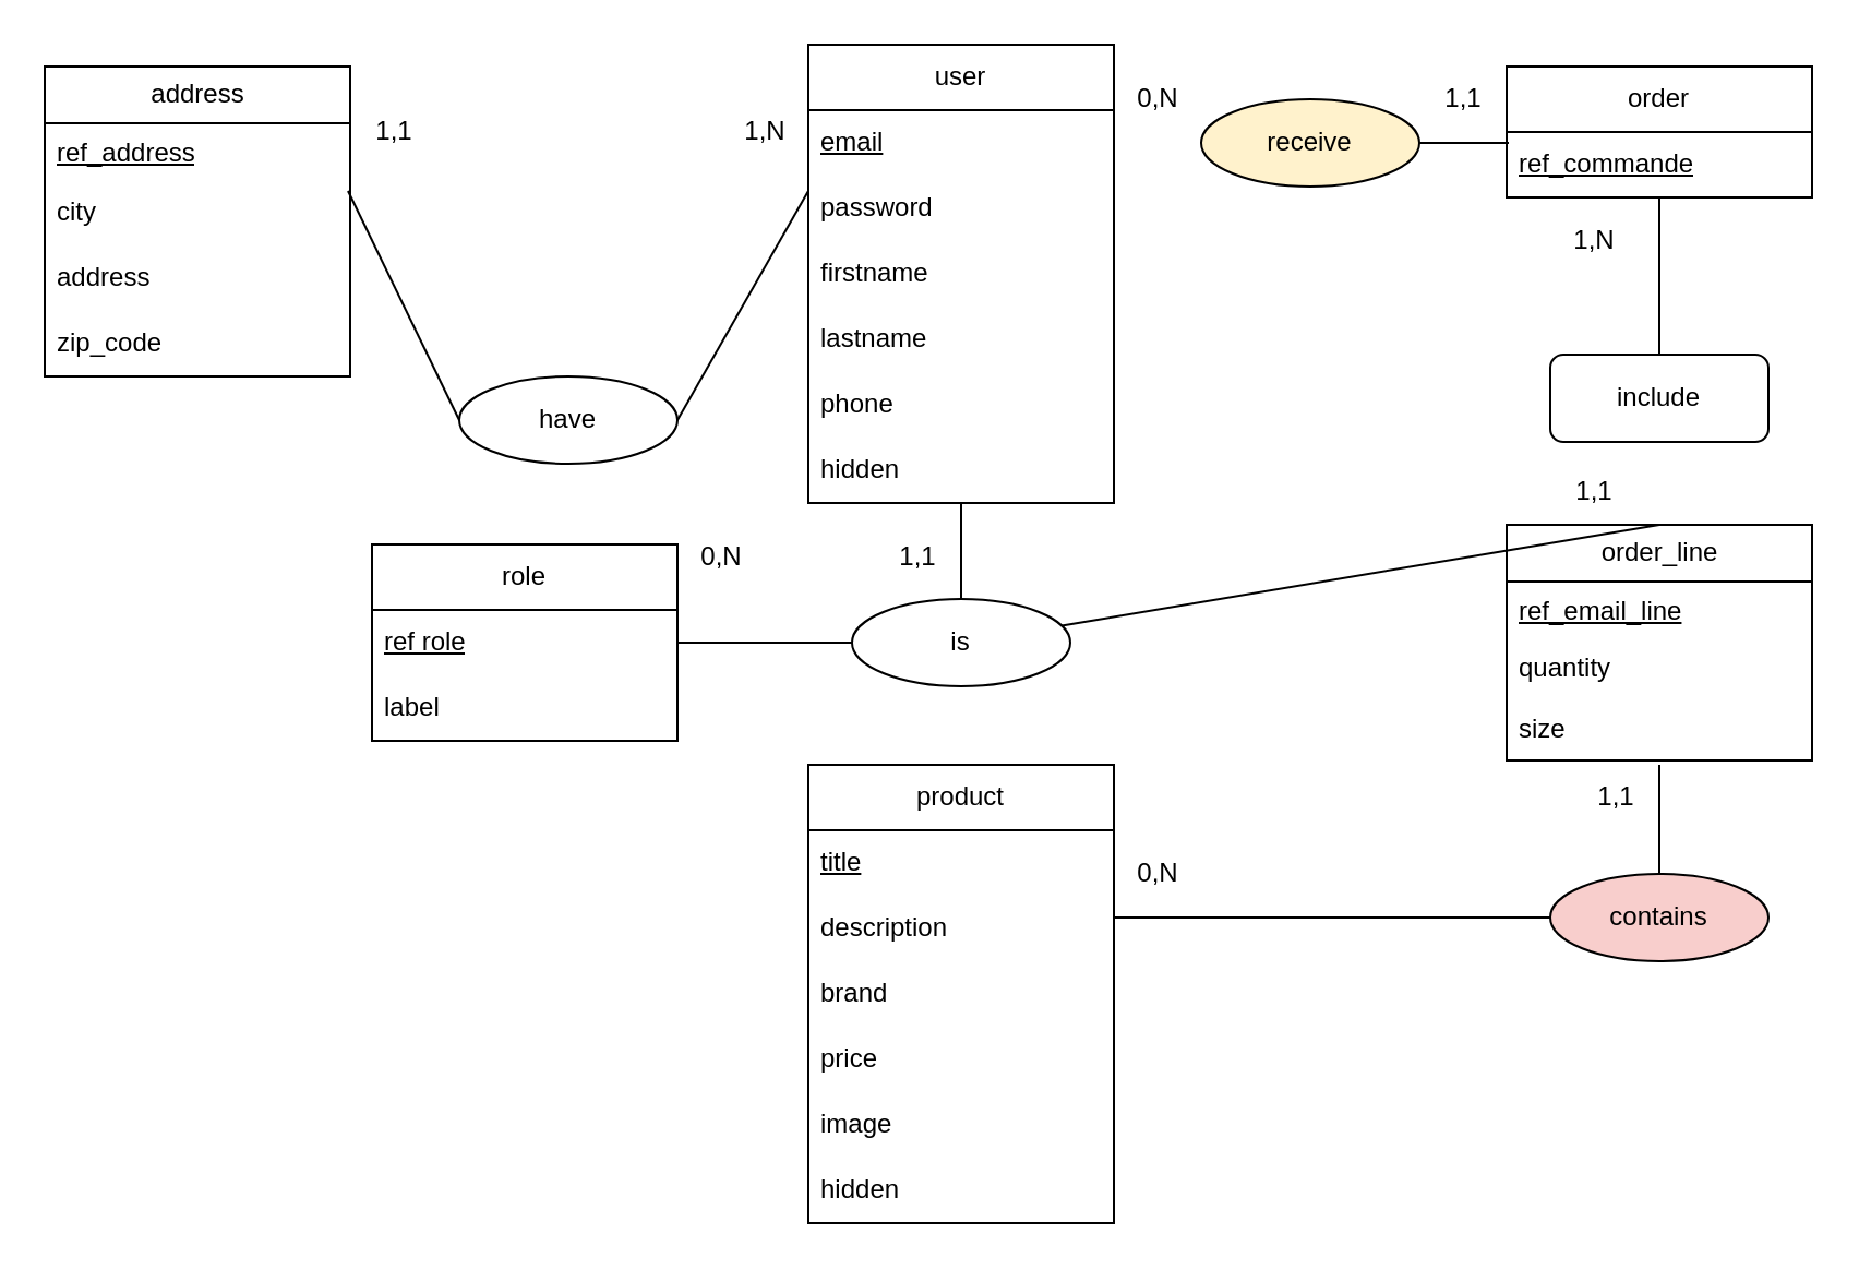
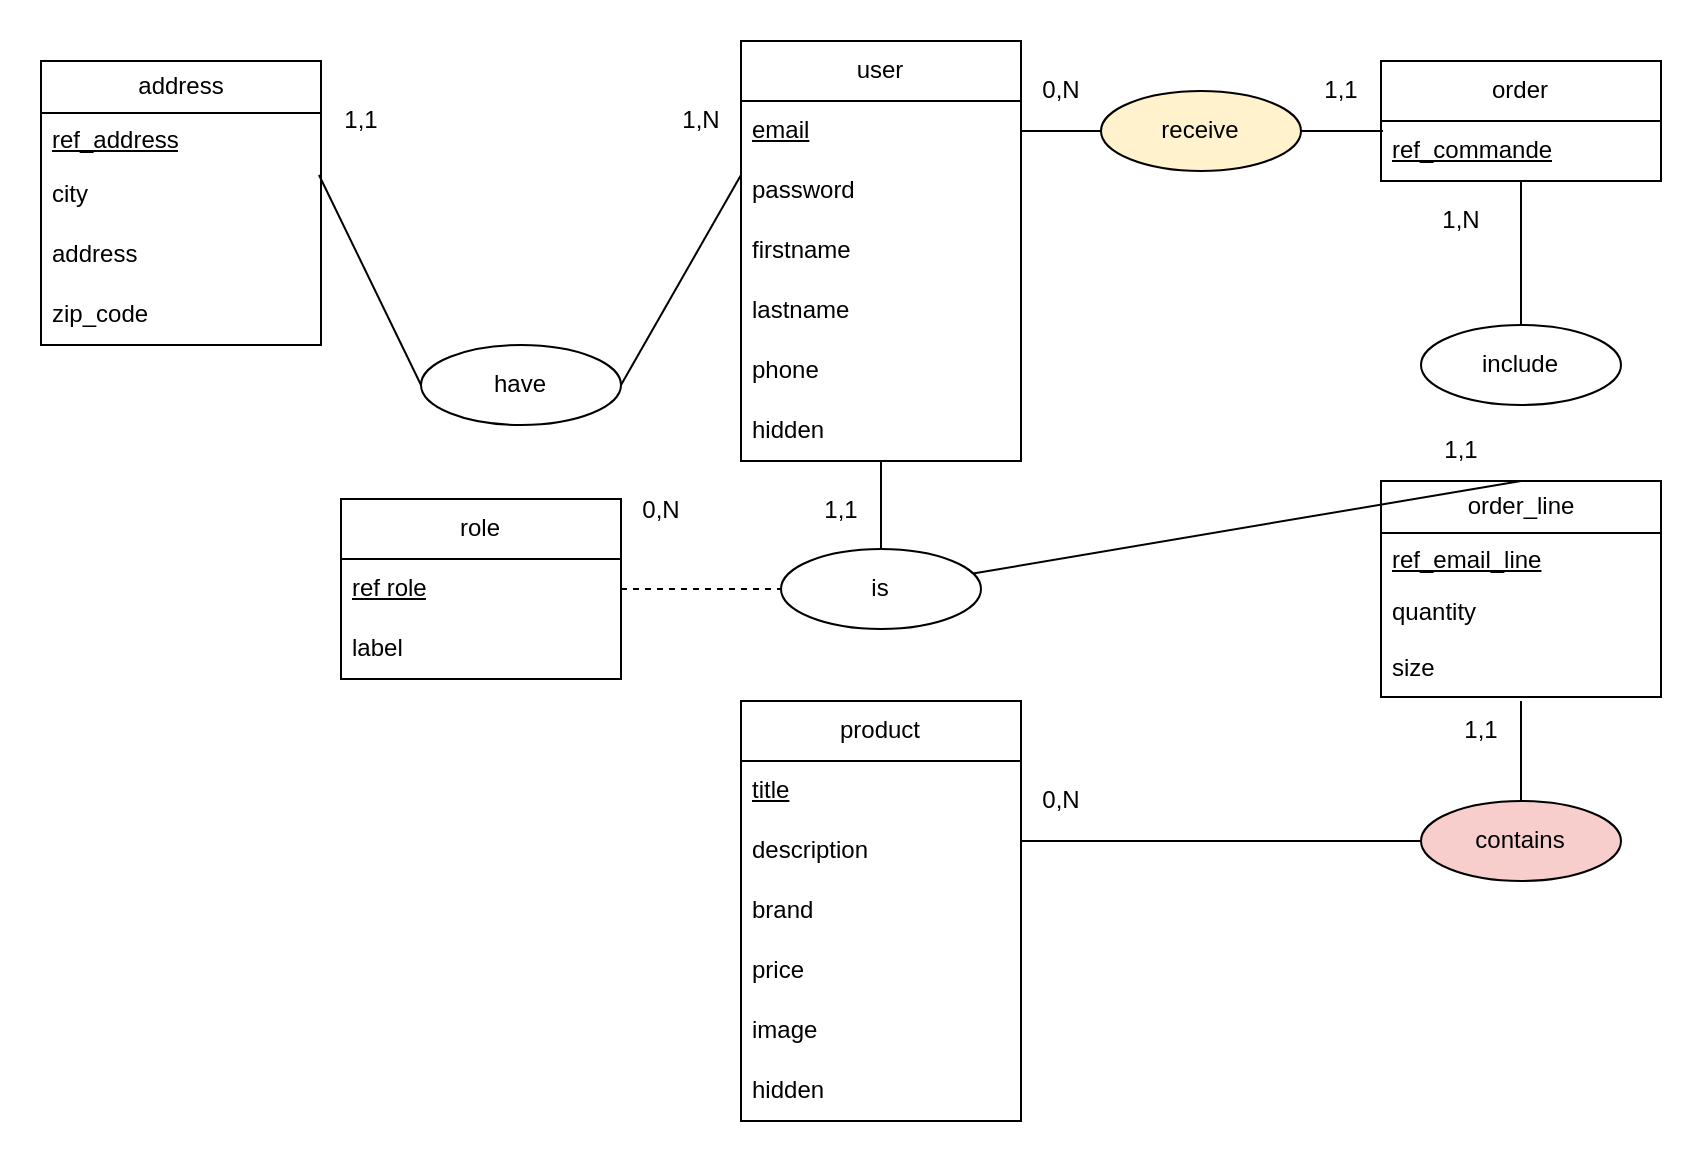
  <mxCell id="0" />
  <mxCell id="1" parent="0" />
  <mxCell id="2" value="user" style="swimlane;fontStyle=0;childLayout=stackLayout;horizontal=1;startSize=30;horizontalStack=0;resizeParent=1;resizeParentMax=0;resizeLast=0;collapsible=1;marginBottom=0;whiteSpace=wrap;html=1;" vertex="1" parent="1"><mxGeometry x="370" y="20" width="140" height="210" as="geometry" /></mxCell>
  <mxCell id="3" value="&lt;u&gt;email&lt;/u&gt;" style="text;strokeColor=none;fillColor=none;align=left;verticalAlign=middle;spacingLeft=4;spacingRight=4;overflow=hidden;points=[[0,0.5],[1,0.5]];portConstraint=eastwest;rotatable=0;whiteSpace=wrap;html=1;" vertex="1" parent="2"><mxGeometry y="30" width="140" height="30" as="geometry" /></mxCell>
  <mxCell id="4" value="password" style="text;strokeColor=none;fillColor=none;align=left;verticalAlign=middle;spacingLeft=4;spacingRight=4;overflow=hidden;points=[[0,0.5],[1,0.5]];portConstraint=eastwest;rotatable=0;whiteSpace=wrap;html=1;" vertex="1" parent="2"><mxGeometry y="60" width="140" height="30" as="geometry" /></mxCell>
  <mxCell id="5" value="firstname" style="text;strokeColor=none;fillColor=none;align=left;verticalAlign=middle;spacingLeft=4;spacingRight=4;overflow=hidden;points=[[0,0.5],[1,0.5]];portConstraint=eastwest;rotatable=0;whiteSpace=wrap;html=1;" vertex="1" parent="2"><mxGeometry y="90" width="140" height="30" as="geometry" /></mxCell>
  <mxCell id="6" value="lastname" style="text;strokeColor=none;fillColor=none;align=left;verticalAlign=middle;spacingLeft=4;spacingRight=4;overflow=hidden;points=[[0,0.5],[1,0.5]];portConstraint=eastwest;rotatable=0;whiteSpace=wrap;html=1;" vertex="1" parent="2"><mxGeometry y="120" width="140" height="30" as="geometry" /></mxCell>
  <mxCell id="7" value="phone" style="text;strokeColor=none;fillColor=none;align=left;verticalAlign=middle;spacingLeft=4;spacingRight=4;overflow=hidden;points=[[0,0.5],[1,0.5]];portConstraint=eastwest;rotatable=0;whiteSpace=wrap;html=1;" vertex="1" parent="2"><mxGeometry y="150" width="140" height="30" as="geometry" /></mxCell>
  <mxCell id="8" value="hidden" style="text;strokeColor=none;fillColor=none;align=left;verticalAlign=middle;spacingLeft=4;spacingRight=4;overflow=hidden;points=[[0,0.5],[1,0.5]];portConstraint=eastwest;rotatable=0;whiteSpace=wrap;html=1;" vertex="1" parent="2"><mxGeometry y="180" width="140" height="30" as="geometry" /></mxCell>
  <mxCell id="9" value="order" style="swimlane;fontStyle=0;childLayout=stackLayout;horizontal=1;startSize=30;horizontalStack=0;resizeParent=1;resizeParentMax=0;resizeLast=0;collapsible=1;marginBottom=0;whiteSpace=wrap;html=1;" vertex="1" parent="1"><mxGeometry x="690" y="30" width="140" height="60" as="geometry" /></mxCell>
  <mxCell id="10" value="&lt;u&gt;ref_commande&lt;/u&gt;" style="text;strokeColor=none;fillColor=none;align=left;verticalAlign=middle;spacingLeft=4;spacingRight=4;overflow=hidden;points=[[0,0.5],[1,0.5]];portConstraint=eastwest;rotatable=0;whiteSpace=wrap;html=1;" vertex="1" parent="9"><mxGeometry y="30" width="140" height="30" as="geometry" /></mxCell>
  <mxCell id="11" value="product&lt;br&gt;" style="swimlane;fontStyle=0;childLayout=stackLayout;horizontal=1;startSize=30;horizontalStack=0;resizeParent=1;resizeParentMax=0;resizeLast=0;collapsible=1;marginBottom=0;whiteSpace=wrap;html=1;" vertex="1" parent="1"><mxGeometry x="370" y="350" width="140" height="210" as="geometry" /></mxCell>
  <mxCell id="12" value="&lt;u&gt;title&lt;/u&gt;" style="text;strokeColor=none;fillColor=none;align=left;verticalAlign=middle;spacingLeft=4;spacingRight=4;overflow=hidden;points=[[0,0.5],[1,0.5]];portConstraint=eastwest;rotatable=0;whiteSpace=wrap;html=1;" vertex="1" parent="11"><mxGeometry y="30" width="140" height="30" as="geometry" /></mxCell>
  <mxCell id="13" value="description" style="text;strokeColor=none;fillColor=none;align=left;verticalAlign=middle;spacingLeft=4;spacingRight=4;overflow=hidden;points=[[0,0.5],[1,0.5]];portConstraint=eastwest;rotatable=0;whiteSpace=wrap;html=1;" vertex="1" parent="11"><mxGeometry y="60" width="140" height="30" as="geometry" /></mxCell>
  <mxCell id="14" value="brand" style="text;strokeColor=none;fillColor=none;align=left;verticalAlign=middle;spacingLeft=4;spacingRight=4;overflow=hidden;points=[[0,0.5],[1,0.5]];portConstraint=eastwest;rotatable=0;whiteSpace=wrap;html=1;" vertex="1" parent="11"><mxGeometry y="90" width="140" height="30" as="geometry" /></mxCell>
  <mxCell id="15" value="price" style="text;strokeColor=none;fillColor=none;align=left;verticalAlign=middle;spacingLeft=4;spacingRight=4;overflow=hidden;points=[[0,0.5],[1,0.5]];portConstraint=eastwest;rotatable=0;whiteSpace=wrap;html=1;" vertex="1" parent="11"><mxGeometry y="120" width="140" height="30" as="geometry" /></mxCell>
  <mxCell id="16" value="image" style="text;strokeColor=none;fillColor=none;align=left;verticalAlign=middle;spacingLeft=4;spacingRight=4;overflow=hidden;points=[[0,0.5],[1,0.5]];portConstraint=eastwest;rotatable=0;whiteSpace=wrap;html=1;" vertex="1" parent="11"><mxGeometry y="150" width="140" height="30" as="geometry" /></mxCell>
  <mxCell id="17" value="hidden" style="text;strokeColor=none;fillColor=none;align=left;verticalAlign=middle;spacingLeft=4;spacingRight=4;overflow=hidden;points=[[0,0.5],[1,0.5]];portConstraint=eastwest;rotatable=0;whiteSpace=wrap;html=1;" vertex="1" parent="11"><mxGeometry y="180" width="140" height="30" as="geometry" /></mxCell>
  <mxCell id="18" value="role" style="swimlane;fontStyle=0;childLayout=stackLayout;horizontal=1;startSize=30;horizontalStack=0;resizeParent=1;resizeParentMax=0;resizeLast=0;collapsible=1;marginBottom=0;whiteSpace=wrap;html=1;" vertex="1" parent="1"><mxGeometry x="170" y="249" width="140" height="90" as="geometry" /></mxCell>
  <mxCell id="19" value="&lt;u&gt;ref role&lt;/u&gt;" style="text;strokeColor=none;fillColor=none;align=left;verticalAlign=middle;spacingLeft=4;spacingRight=4;overflow=hidden;points=[[0,0.5],[1,0.5]];portConstraint=eastwest;rotatable=0;whiteSpace=wrap;html=1;" vertex="1" parent="18"><mxGeometry y="30" width="140" height="30" as="geometry" /></mxCell>
  <mxCell id="20" value="label" style="text;strokeColor=none;fillColor=none;align=left;verticalAlign=middle;spacingLeft=4;spacingRight=4;overflow=hidden;points=[[0,0.5],[1,0.5]];portConstraint=eastwest;rotatable=0;whiteSpace=wrap;html=1;" vertex="1" parent="18"><mxGeometry y="60" width="140" height="30" as="geometry" /></mxCell>
- <mxCell id="21" value="include" style="whiteSpace=wrap;html=1;align=center;newEdgeStyle={&quot;edgeStyle&quot;:&quot;entityRelationEdgeStyle&quot;,&quot;startArrow&quot;:&quot;none&quot;,&quot;endArrow&quot;:&quot;none&quot;,&quot;segment&quot;:10,&quot;curved&quot;:1,&quot;sourcePerimeterSpacing&quot;:0,&quot;targetPerimeterSpacing&quot;:0};treeFolding=1;treeMoving=1;rounded=1;" vertex="1" parent="1"><mxGeometry x="710" y="162" width="100" height="40" as="geometry" /></mxCell>
+ <mxCell id="21" value="include" style="ellipse;whiteSpace=wrap;html=1;align=center;newEdgeStyle={&quot;edgeStyle&quot;:&quot;entityRelationEdgeStyle&quot;,&quot;startArrow&quot;:&quot;none&quot;,&quot;endArrow&quot;:&quot;none&quot;,&quot;segment&quot;:10,&quot;curved&quot;:1,&quot;sourcePerimeterSpacing&quot;:0,&quot;targetPerimeterSpacing&quot;:0};treeFolding=1;treeMoving=1;" vertex="1" parent="1"><mxGeometry x="710" y="162" width="100" height="40" as="geometry" /></mxCell>
  <mxCell id="22" value="receive" style="ellipse;whiteSpace=wrap;html=1;align=center;newEdgeStyle={&quot;edgeStyle&quot;:&quot;entityRelationEdgeStyle&quot;,&quot;startArrow&quot;:&quot;none&quot;,&quot;endArrow&quot;:&quot;none&quot;,&quot;segment&quot;:10,&quot;curved&quot;:1,&quot;sourcePerimeterSpacing&quot;:0,&quot;targetPerimeterSpacing&quot;:0};treeFolding=1;treeMoving=1;fillColor=#fff2cc;" vertex="1" parent="1"><mxGeometry x="550" y="45" width="100" height="40" as="geometry" /></mxCell>
  <mxCell id="23" value="is" style="ellipse;whiteSpace=wrap;html=1;align=center;newEdgeStyle={&quot;edgeStyle&quot;:&quot;entityRelationEdgeStyle&quot;,&quot;startArrow&quot;:&quot;none&quot;,&quot;endArrow&quot;:&quot;none&quot;,&quot;segment&quot;:10,&quot;curved&quot;:1,&quot;sourcePerimeterSpacing&quot;:0,&quot;targetPerimeterSpacing&quot;:0};treeFolding=1;treeMoving=1;" vertex="1" parent="1"><mxGeometry x="390" y="274" width="100" height="40" as="geometry" /></mxCell>
  <mxCell id="24" value="" style="endArrow=none;html=1;exitX=0.5;exitY=0;exitDx=0;exitDy=0;" edge="1" parent="1" source="21"><mxGeometry width="50" height="50" relative="1" as="geometry"><mxPoint x="965" y="220" as="sourcePoint" /><mxPoint x="760" y="90" as="targetPoint" /><Array as="points" /></mxGeometry></mxCell>
  <mxCell id="25" value="" style="endArrow=none;html=1;exitX=1;exitY=0.5;exitDx=0;exitDy=0;" edge="1" parent="1" source="22"><mxGeometry width="50" height="50" relative="1" as="geometry"><mxPoint x="810" y="70" as="sourcePoint" /><mxPoint x="691" y="65" as="targetPoint" /></mxGeometry></mxCell>
+ <mxCell id="26" value="" style="endArrow=none;html=1;entryX=0;entryY=0.5;entryDx=0;entryDy=0;exitX=1;exitY=0.5;exitDx=0;exitDy=0;" edge="1" parent="1" source="3" target="22"><mxGeometry width="50" height="50" relative="1" as="geometry"><mxPoint x="585" y="85" as="sourcePoint" /><mxPoint x="635" y="35" as="targetPoint" /></mxGeometry></mxCell>
  <mxCell id="27" value="" style="endArrow=none;html=1;" edge="1" parent="1"><mxGeometry width="50" height="50" relative="1" as="geometry"><mxPoint x="440" y="230" as="sourcePoint" /><mxPoint x="440" y="240" as="targetPoint" /></mxGeometry></mxCell>
- <mxCell id="28" value="" style="endArrow=none;html=1;exitX=1;exitY=0.5;exitDx=0;exitDy=0;entryX=0;entryY=0.5;entryDx=0;entryDy=0;" edge="1" parent="1" source="19" target="23"><mxGeometry width="50" height="50" relative="1" as="geometry"><mxPoint x="540" y="290" as="sourcePoint" /><mxPoint x="420" y="335" as="targetPoint" /></mxGeometry></mxCell>
+ <mxCell id="28" value="" style="endArrow=none;html=1;exitX=1;exitY=0.5;exitDx=0;exitDy=0;entryX=0;entryY=0.5;entryDx=0;entryDy=0;dashed=1;" edge="1" parent="1" source="19" target="23"><mxGeometry width="50" height="50" relative="1" as="geometry"><mxPoint x="540" y="290" as="sourcePoint" /><mxPoint x="420" y="335" as="targetPoint" /></mxGeometry></mxCell>
  <mxCell id="29" value="0,N" style="text;html=1;align=center;verticalAlign=middle;resizable=0;points=[];autosize=1;strokeColor=none;fillColor=none;" vertex="1" parent="1"><mxGeometry x="510" y="30" width="40" height="30" as="geometry" /></mxCell>
  <mxCell id="30" value="1,1" style="text;html=1;align=center;verticalAlign=middle;resizable=0;points=[];autosize=1;strokeColor=none;fillColor=none;" vertex="1" parent="1"><mxGeometry x="650" y="30" width="40" height="30" as="geometry" /></mxCell>
  <mxCell id="31" value="1,N" style="text;html=1;align=center;verticalAlign=middle;resizable=0;points=[];autosize=1;strokeColor=none;fillColor=none;" vertex="1" parent="1"><mxGeometry x="710" y="95" width="40" height="30" as="geometry" /></mxCell>
  <mxCell id="32" value="0,N" style="text;html=1;align=center;verticalAlign=middle;resizable=0;points=[];autosize=1;strokeColor=none;fillColor=none;" vertex="1" parent="1"><mxGeometry x="510" y="385" width="40" height="30" as="geometry" /></mxCell>
  <mxCell id="33" value="1,1" style="text;html=1;align=center;verticalAlign=middle;resizable=0;points=[];autosize=1;strokeColor=none;fillColor=none;" vertex="1" parent="1"><mxGeometry x="400" y="240" width="40" height="30" as="geometry" /></mxCell>
  <mxCell id="34" value="0,N" style="text;html=1;align=center;verticalAlign=middle;resizable=0;points=[];autosize=1;strokeColor=none;fillColor=none;" vertex="1" parent="1"><mxGeometry x="310" y="240" width="40" height="30" as="geometry" /></mxCell>
  <mxCell id="35" value="order_line" style="swimlane;fontStyle=0;childLayout=stackLayout;horizontal=1;startSize=26;fillColor=none;horizontalStack=0;resizeParent=1;resizeParentMax=0;resizeLast=0;collapsible=1;marginBottom=0;html=1;" vertex="1" parent="1"><mxGeometry x="690" y="240" width="140" height="108" as="geometry" /></mxCell>
  <mxCell id="36" value="&lt;u&gt;ref_email_line&lt;/u&gt;" style="text;strokeColor=none;fillColor=none;align=left;verticalAlign=top;spacingLeft=4;spacingRight=4;overflow=hidden;rotatable=0;points=[[0,0.5],[1,0.5]];portConstraint=eastwest;whiteSpace=wrap;html=1;" vertex="1" parent="35"><mxGeometry y="26" width="140" height="26" as="geometry" /></mxCell>
  <mxCell id="37" value="quantity" style="text;strokeColor=none;fillColor=none;align=left;verticalAlign=top;spacingLeft=4;spacingRight=4;overflow=hidden;rotatable=0;points=[[0,0.5],[1,0.5]];portConstraint=eastwest;whiteSpace=wrap;html=1;" vertex="1" parent="35"><mxGeometry y="52" width="140" height="28" as="geometry" /></mxCell>
  <mxCell id="38" value="size" style="text;strokeColor=none;fillColor=none;align=left;verticalAlign=top;spacingLeft=4;spacingRight=4;overflow=hidden;rotatable=0;points=[[0,0.5],[1,0.5]];portConstraint=eastwest;whiteSpace=wrap;html=1;" vertex="1" parent="35"><mxGeometry y="80" width="140" height="28" as="geometry" /></mxCell>
  <mxCell id="39" value="contains" style="ellipse;whiteSpace=wrap;html=1;align=center;newEdgeStyle={&quot;edgeStyle&quot;:&quot;entityRelationEdgeStyle&quot;,&quot;startArrow&quot;:&quot;none&quot;,&quot;endArrow&quot;:&quot;none&quot;,&quot;segment&quot;:10,&quot;curved&quot;:1,&quot;sourcePerimeterSpacing&quot;:0,&quot;targetPerimeterSpacing&quot;:0};treeFolding=1;treeMoving=1;fillColor=#f8cecc;" vertex="1" parent="1"><mxGeometry x="710" y="400" width="100" height="40" as="geometry" /></mxCell>
  <mxCell id="40" value="" style="endArrow=none;html=1;exitX=0.5;exitY=0;exitDx=0;exitDy=0;" edge="1" parent="1" source="35" target="23"><mxGeometry width="50" height="50" relative="1" as="geometry"><mxPoint x="960" y="390" as="sourcePoint" /><mxPoint x="1010" y="340" as="targetPoint" /></mxGeometry></mxCell>
  <mxCell id="41" value="" style="endArrow=none;html=1;exitX=0.5;exitY=0;exitDx=0;exitDy=0;" edge="1" parent="1" source="39"><mxGeometry width="50" height="50" relative="1" as="geometry"><mxPoint x="960" y="390" as="sourcePoint" /><mxPoint x="760" y="350" as="targetPoint" /></mxGeometry></mxCell>
  <mxCell id="42" value="" style="endArrow=none;html=1;entryX=0;entryY=0.5;entryDx=0;entryDy=0;" edge="1" parent="1" target="39"><mxGeometry width="50" height="50" relative="1" as="geometry"><mxPoint x="510" y="420" as="sourcePoint" /><mxPoint x="1010" y="340" as="targetPoint" /></mxGeometry></mxCell>
  <mxCell id="43" value="1,1" style="text;html=1;align=center;verticalAlign=middle;resizable=0;points=[];autosize=1;strokeColor=none;fillColor=none;" vertex="1" parent="1"><mxGeometry x="720" y="350" width="40" height="30" as="geometry" /></mxCell>
  <mxCell id="44" value="address" style="swimlane;fontStyle=0;childLayout=stackLayout;horizontal=1;startSize=26;fillColor=none;horizontalStack=0;resizeParent=1;resizeParentMax=0;resizeLast=0;collapsible=1;marginBottom=0;html=1;" vertex="1" parent="1"><mxGeometry x="20" y="30" width="140" height="142" as="geometry" /></mxCell>
  <mxCell id="45" value="&lt;u&gt;ref_address&lt;/u&gt;" style="text;strokeColor=none;fillColor=none;align=left;verticalAlign=top;spacingLeft=4;spacingRight=4;overflow=hidden;rotatable=0;points=[[0,0.5],[1,0.5]];portConstraint=eastwest;whiteSpace=wrap;html=1;" vertex="1" parent="44"><mxGeometry y="26" width="140" height="26" as="geometry" /></mxCell>
  <mxCell id="46" value="city" style="text;strokeColor=none;fillColor=none;align=left;verticalAlign=middle;spacingLeft=4;spacingRight=4;overflow=hidden;points=[[0,0.5],[1,0.5]];portConstraint=eastwest;rotatable=0;whiteSpace=wrap;html=1;" vertex="1" parent="44"><mxGeometry y="52" width="140" height="30" as="geometry" /></mxCell>
  <mxCell id="47" value="address" style="text;strokeColor=none;fillColor=none;align=left;verticalAlign=middle;spacingLeft=4;spacingRight=4;overflow=hidden;points=[[0,0.5],[1,0.5]];portConstraint=eastwest;rotatable=0;whiteSpace=wrap;html=1;" vertex="1" parent="44"><mxGeometry y="82" width="140" height="30" as="geometry" /></mxCell>
  <mxCell id="48" value="zip_code" style="text;strokeColor=none;fillColor=none;align=left;verticalAlign=middle;spacingLeft=4;spacingRight=4;overflow=hidden;points=[[0,0.5],[1,0.5]];portConstraint=eastwest;rotatable=0;whiteSpace=wrap;html=1;" vertex="1" parent="44"><mxGeometry y="112" width="140" height="30" as="geometry" /></mxCell>
  <mxCell id="49" value="have" style="ellipse;whiteSpace=wrap;html=1;align=center;newEdgeStyle={&quot;edgeStyle&quot;:&quot;entityRelationEdgeStyle&quot;,&quot;startArrow&quot;:&quot;none&quot;,&quot;endArrow&quot;:&quot;none&quot;,&quot;segment&quot;:10,&quot;curved&quot;:1,&quot;sourcePerimeterSpacing&quot;:0,&quot;targetPerimeterSpacing&quot;:0};treeFolding=1;treeMoving=1;" vertex="1" parent="1"><mxGeometry x="210" y="172" width="100" height="40" as="geometry" /></mxCell>
  <mxCell id="50" value="" style="endArrow=none;html=1;exitX=1;exitY=0.5;exitDx=0;exitDy=0;" edge="1" parent="1" source="49"><mxGeometry width="50" height="50" relative="1" as="geometry"><mxPoint x="280" y="190" as="sourcePoint" /><mxPoint x="370" y="87" as="targetPoint" /></mxGeometry></mxCell>
  <mxCell id="51" value="" style="endArrow=none;html=1;entryX=0;entryY=0.5;entryDx=0;entryDy=0;" edge="1" parent="1" target="49"><mxGeometry width="50" height="50" relative="1" as="geometry"><mxPoint x="159" y="87" as="sourcePoint" /><mxPoint x="180" y="235" as="targetPoint" /></mxGeometry></mxCell>
  <mxCell id="52" value="1,1" style="text;html=1;align=center;verticalAlign=middle;resizable=0;points=[];autosize=1;strokeColor=none;fillColor=none;" vertex="1" parent="1"><mxGeometry x="160" y="45" width="40" height="30" as="geometry" /></mxCell>
  <mxCell id="53" value="1,N" style="text;html=1;align=center;verticalAlign=middle;resizable=0;points=[];autosize=1;strokeColor=none;fillColor=none;" vertex="1" parent="1"><mxGeometry x="330" y="45" width="40" height="30" as="geometry" /></mxCell>
  <mxCell id="54" value="1,1" style="text;html=1;align=center;verticalAlign=middle;resizable=0;points=[];autosize=1;strokeColor=none;fillColor=none;" vertex="1" parent="1"><mxGeometry x="710" y="210" width="40" height="30" as="geometry" /></mxCell>
  <mxCell id="55" value="" style="endArrow=none;html=1;exitX=0.5;exitY=0;exitDx=0;exitDy=0;" edge="1" parent="1" source="23"><mxGeometry width="50" height="50" relative="1" as="geometry"><mxPoint x="440" y="274" as="sourcePoint" /><mxPoint x="440" y="240" as="targetPoint" /></mxGeometry></mxCell>
